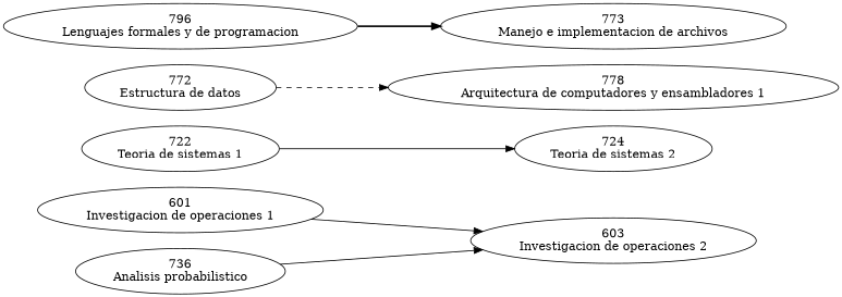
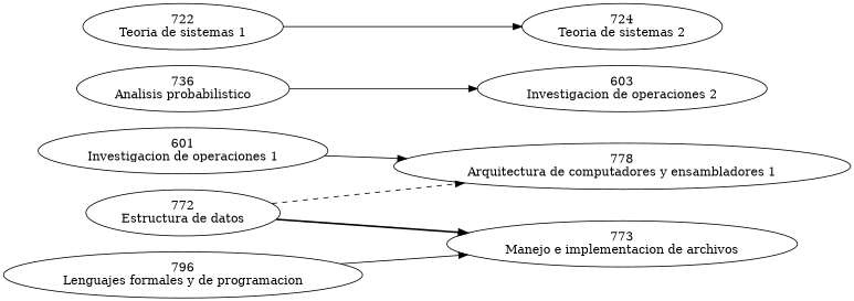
  digraph {
    rankdir=LR
    edge [style=solid]
    "601\nInvestigacion de operaciones 1"
    "603\nInvestigacion de operaciones 2"
    "722\nTeoria de sistemas 1"
    "724\nTeoria de sistemas 2"
    "736\nAnalisis probabilistico"
    "772\nEstructura de datos"
    "773\nManejo e implementacion de archivos"
    "778\nArquitectura de computadores y ensambladores 1"
    "796\nLenguajes formales y de programacion"
-   "601\nInvestigacion de operaciones 1" -> "603\nInvestigacion de operaciones 2"
+   "601\nInvestigacion de operaciones 1" -> "778\nArquitectura de computadores y ensambladores 1"
    "722\nTeoria de sistemas 1" -> "724\nTeoria de sistemas 2"
    "736\nAnalisis probabilistico" -> "603\nInvestigacion de operaciones 2"
+   "772\nEstructura de datos" -> "773\nManejo e implementacion de archivos" [style=bold]
    "772\nEstructura de datos" -> "778\nArquitectura de computadores y ensambladores 1" [style=dashed]
-   "796\nLenguajes formales y de programacion" -> "773\nManejo e implementacion de archivos" [style=bold]
+   "796\nLenguajes formales y de programacion" -> "773\nManejo e implementacion de archivos"
  }
